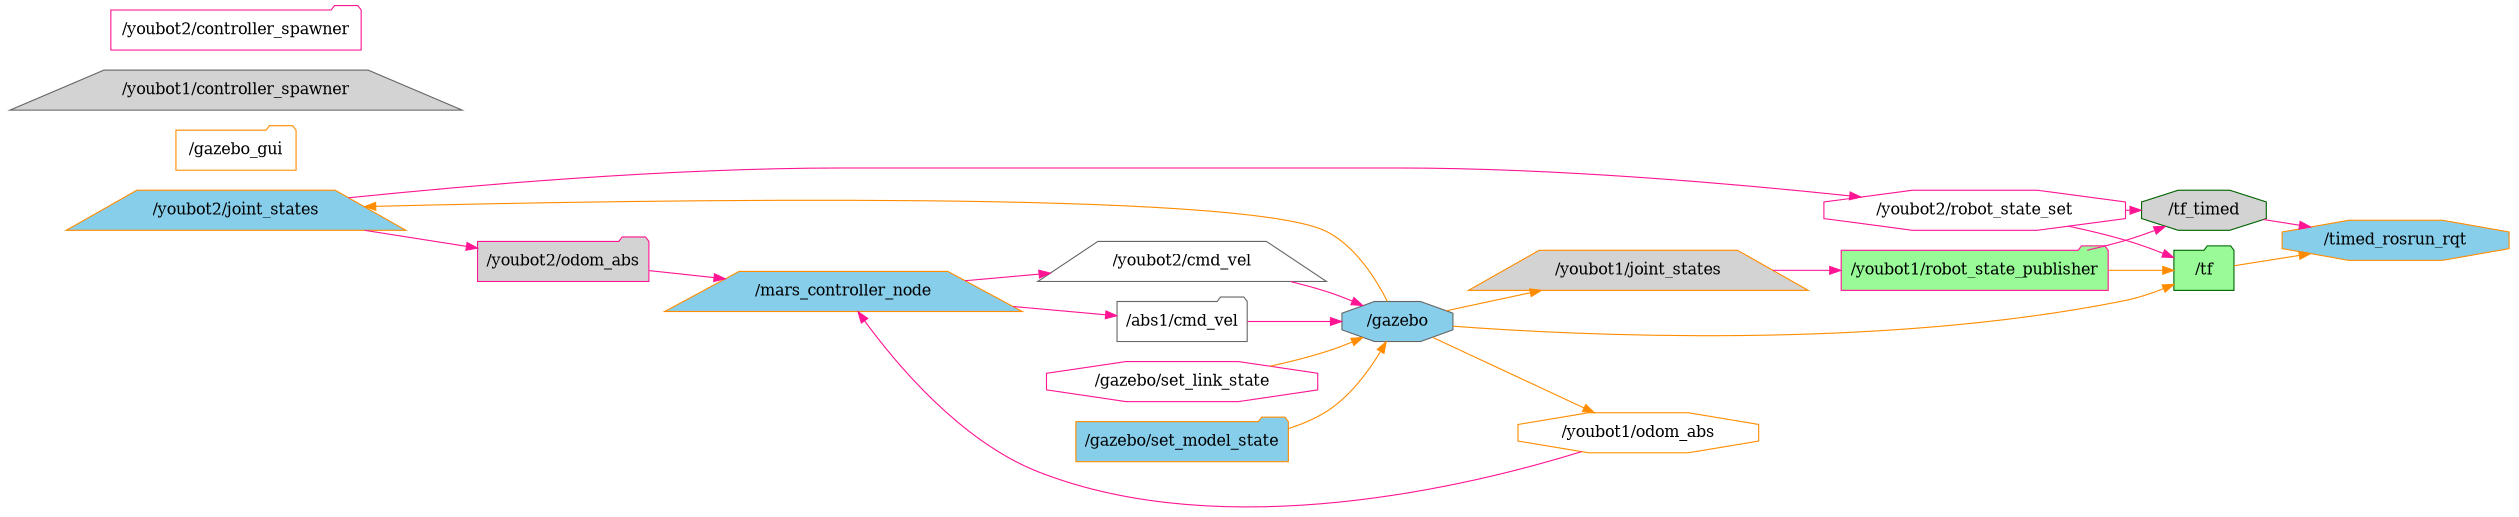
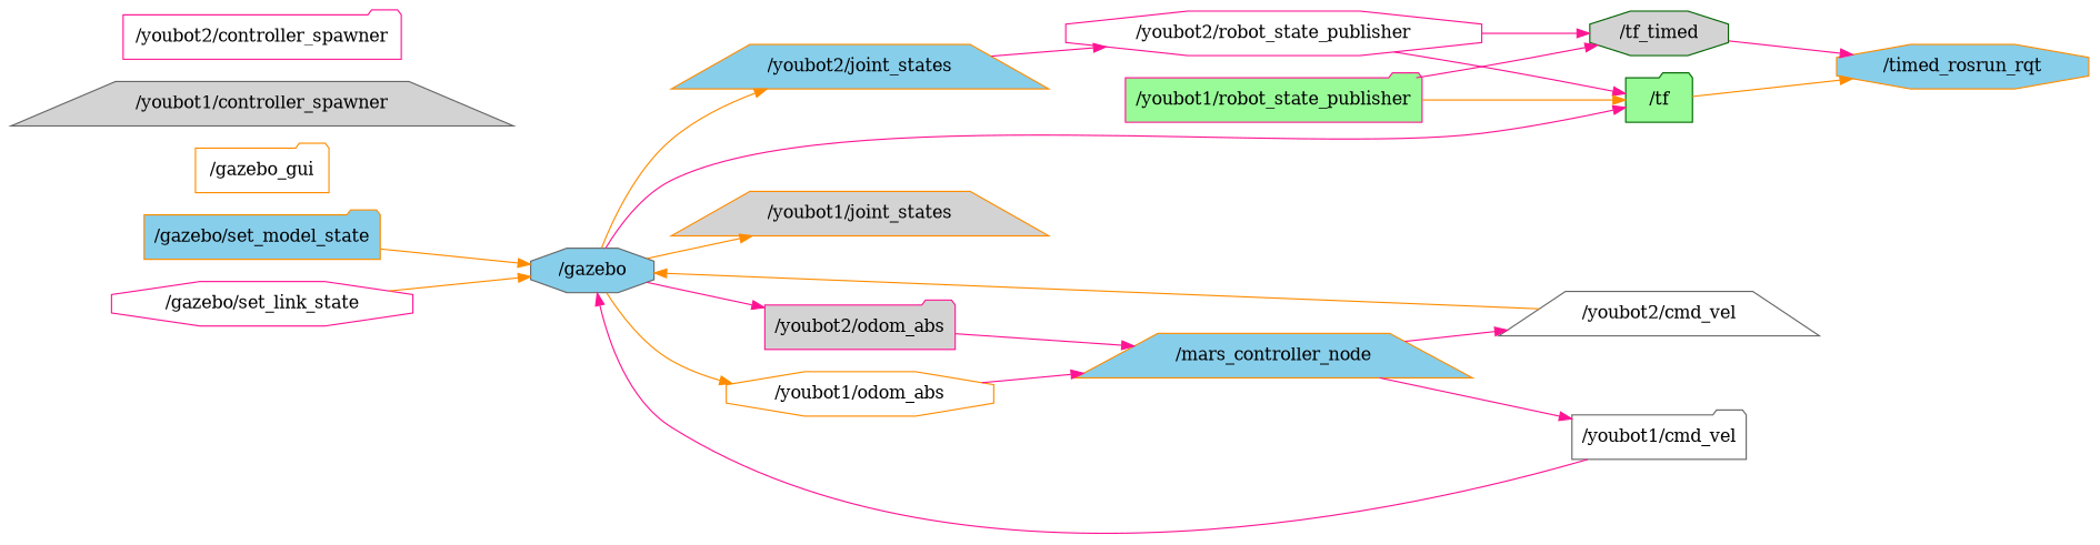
  digraph {
    compound=True
    rank=same
    rankdir=LR
    ranksep=0.2
    node [color=darkorange fillcolor=white shape=folder style=filled]
    edge [color=deeppink penwidth=1]
    n1 [fillcolor=skyblue height=0.5 label="/youbot2/joint_states" shape=trapezium width=1.8056]
-   n2 [color=deeppink height=0.5 label="/youbot2/robot_state_set" shape=octagon width=3.34]
+   n2 [color=deeppink height=0.5 label="/youbot2/robot_state_publisher" shape=octagon width=3.34]
    n3 [color=darkgreen fillcolor=lightgrey height=0.5 label="/tf_timed" shape=octagon width=0.88889]
    n4 [color=darkgreen fillcolor=palegreen height=0.5 label="/tf" width=0.75]
    n5 [fillcolor=skyblue height=0.5 label="/timed_rosrun_rqt" shape=octagon width=2.0762]
    n6 [fillcolor=skyblue height=0.5 label="/gazebo/set_model_state" width=2.0833]
    n7 [color=gray40 fillcolor=skyblue height=0.5 label="/gazebo" shape=octagon width=1.0652]
    n8 [fillcolor=lightgrey height=0.5 label="/youbot1/joint_states" shape=trapezium width=1.8056]
    n9 [color=deeppink fillcolor=lightgrey height=0.5 label="/youbot2/odom_abs" width=1.7361]
    n10 [height=0.5 label="/youbot1/odom_abs" shape=octagon width=1.7361]
    n11 [color=deeppink fillcolor=palegreen height=0.5 label="/youbot1/robot_state_publisher" width=3.34]
    n12 [fillcolor=skyblue height=0.5 label="/mars_controller_node" shape=trapezium width=2.5276]
    n13 [color=gray40 height=0.5 label="/youbot2/cmd_vel" shape=trapezium width=1.6111]
-   n14 [color=gray40 height=0.5 label="/abs1/cmd_vel" width=1.6111]
+   n14 [color=gray40 height=0.5 label="/youbot1/cmd_vel" width=1.6111]
    n15 [color=deeppink height=0.5 label="/gazebo/set_link_state" shape=octagon width=1.9028]
    n16 [height=0.5 label="/gazebo_gui" width=1.4985]
    n17 [color=gray40 fillcolor=lightgrey height=0.5 label="/youbot1/controller_spawner" shape=trapezium width=3.1233]
    n18 [color=deeppink height=0.5 label="/youbot2/controller_spawner" width=3.1233]
    n1 -> n2
    n2 -> n3
    n2 -> n4
    n3 -> n5
    n4 -> n5 [color=darkorange]
    n6 -> n7 [color=darkorange]
    n7 -> n1 [color=darkorange]
-   n7 -> n4 [color=darkorange]
+   n7 -> n4
    n7 -> n8 [color=darkorange]
-   n1 -> n9
+   n7 -> n9
    n7 -> n10 [color=darkorange]
-   n8 -> n11
    n9 -> n12
    n10 -> n12
    n11 -> n3
    n11 -> n4 [color=darkorange]
    n12 -> n13
    n12 -> n14
-   n13 -> n7
+   n13 -> n7 [color=darkorange]
    n14 -> n7
    n15 -> n7 [color=darkorange]
  }
